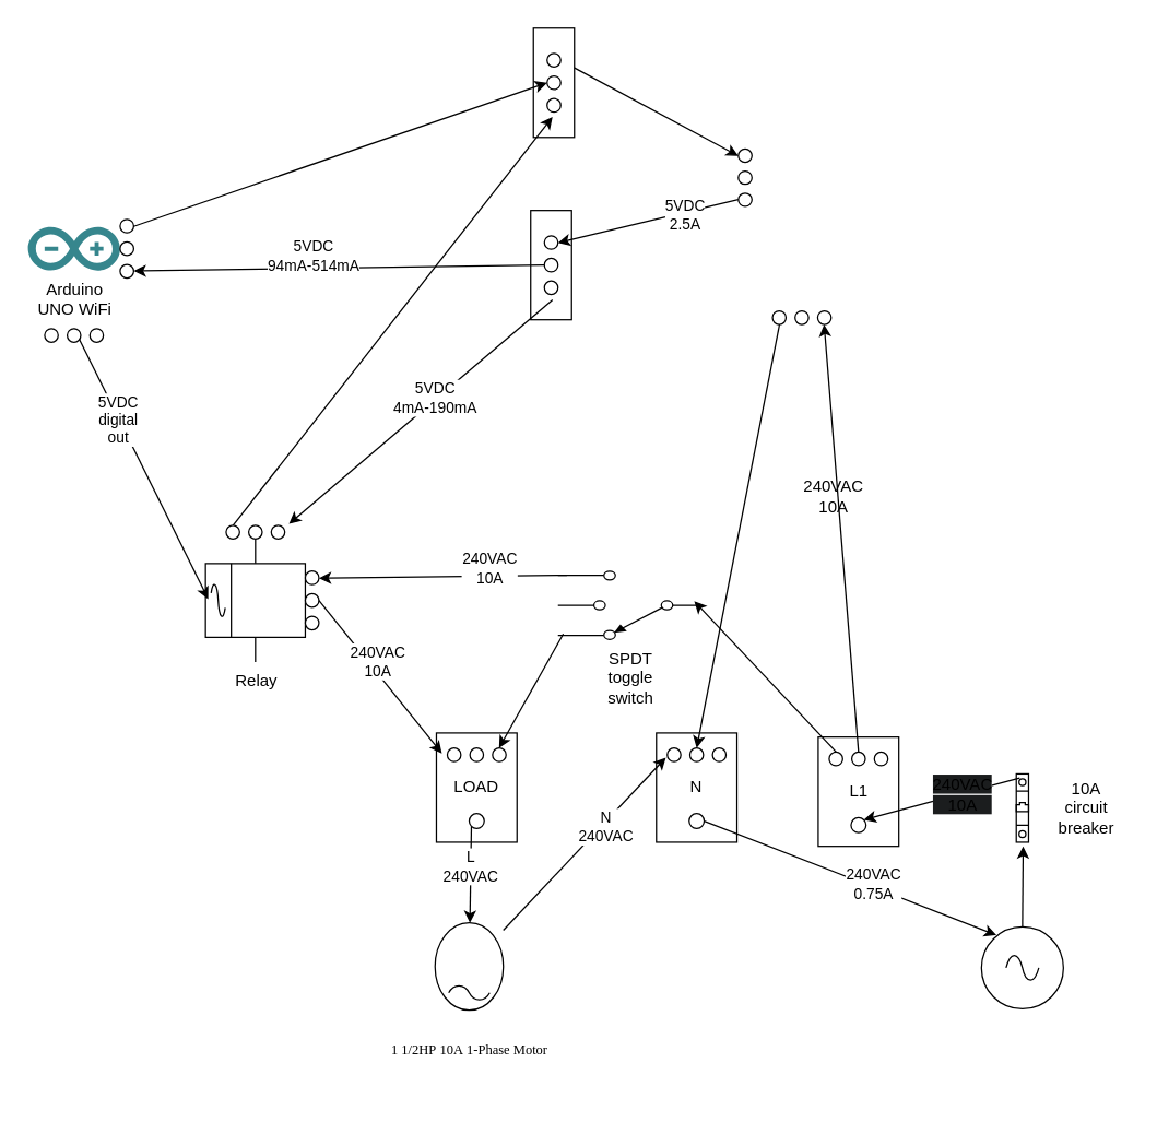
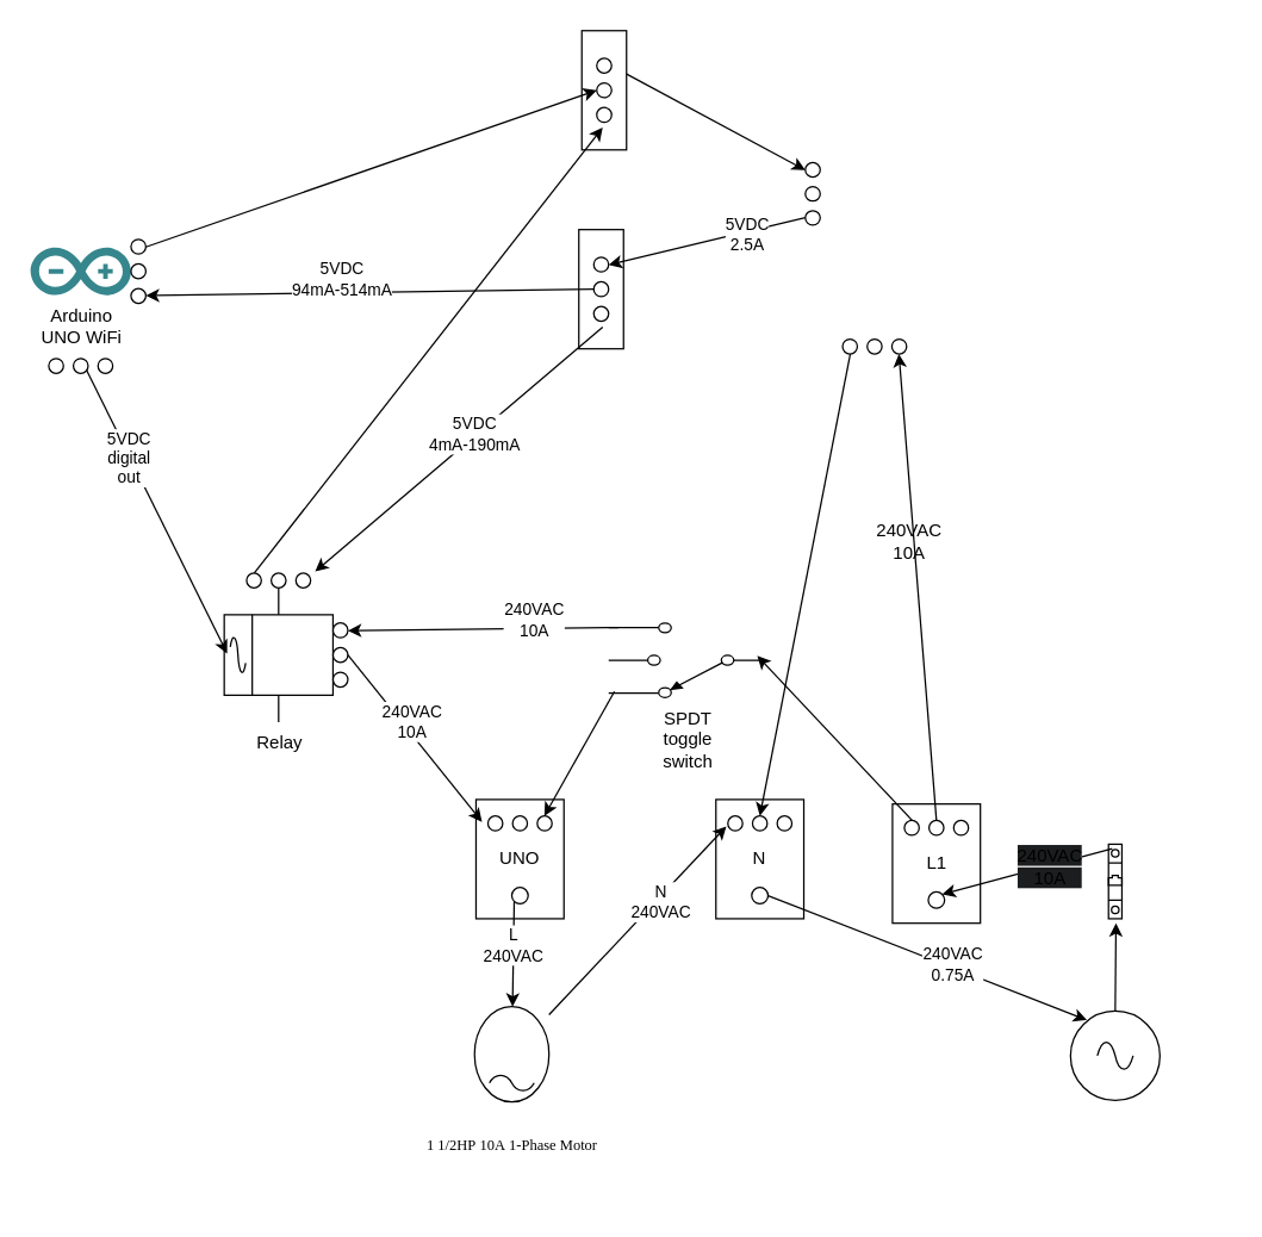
  <mxCell id="0" />
  <mxCell id="1" parent="0" />
  <mxCell id="2" value="SPDT&lt;div&gt;toggle&lt;/div&gt;&lt;div&gt;switch&lt;/div&gt;" style="pointerEvents=1;verticalLabelPosition=bottom;shadow=0;dashed=0;align=center;html=1;verticalAlign=top;shape=mxgraph.electrical.electro-mechanical.selectorSwitch3Position2;elSwitchState=1;direction=west;" parent="1" vertex="1"><mxGeometry x="408" y="417.5" width="105" height="50" as="geometry" /></mxCell>
  <mxCell id="3" value="Relay" style="pointerEvents=1;verticalLabelPosition=bottom;shadow=0;dashed=0;align=center;html=1;verticalAlign=top;shape=mxgraph.electrical.electro-mechanical.relay;" parent="1" vertex="1"><mxGeometry x="150" y="394" width="73" height="90" as="geometry" /></mxCell>
  <mxCell id="4" value="" style="pointerEvents=1;verticalLabelPosition=bottom;shadow=0;dashed=0;align=center;html=1;verticalAlign=top;shape=mxgraph.electrical.signal_sources.source;aspect=fixed;points=[[0,0.5,0,0,0],[0.5,0,0,0,0],[0.5,1,0,0,0],[0.86,0.16,0,0,0],[0.86,0.85,0,0,0],[1,0.5,0,0,0]];elSignalType=ac;" parent="1" vertex="1"><mxGeometry x="718" y="678" width="60" height="60" as="geometry" /></mxCell>
  <mxCell id="5" value="&lt;p&gt;&lt;font style=&quot;font-size: 10px;&quot; face=&quot;Verdana&quot;&gt;&lt;br&gt;&lt;/font&gt;&lt;/p&gt;&lt;p&gt;&lt;font style=&quot;font-size: 10px;&quot; face=&quot;Verdana&quot;&gt;1 1/2HP&amp;nbsp;&lt;/font&gt;&lt;span style=&quot;background-color: initial; font-family: Verdana; font-size: 10px;&quot;&gt;10A&amp;nbsp;&lt;/span&gt;&lt;span style=&quot;background-color: initial; font-family: Verdana; font-size: 10px;&quot;&gt;1-Phase Motor&lt;/span&gt;&lt;/p&gt;" style="dashed=0;outlineConnect=0;align=center;html=1;shape=mxgraph.pid.engines.electric_motor_(ac);fontSize=45;" parent="1" vertex="1"><mxGeometry x="318" y="675" width="50" height="64" as="geometry" /></mxCell>
  <mxCell id="6" value="Arduino&lt;div&gt;UNO WiFi&lt;/div&gt;" style="dashed=0;outlineConnect=0;html=1;align=center;labelPosition=center;verticalLabelPosition=bottom;verticalAlign=top;shape=mxgraph.weblogos.arduino;fillColor=#36868D;strokeColor=none" parent="1" vertex="1"><mxGeometry x="20" y="165.5" width="67.4" height="32" as="geometry" /></mxCell>
  <mxCell id="7" value="" style="verticalLabelPosition=bottom;shadow=0;dashed=0;align=center;html=1;verticalAlign=top;shape=mxgraph.electrical.transmission.terminal_3_phase;pointerEvents=1;direction=north;" parent="1" vertex="1"><mxGeometry x="223" y="417.5" width="10" height="43" as="geometry" /></mxCell>
  <mxCell id="8" style="rounded=0;orthogonalLoop=1;jettySize=auto;html=1;entryX=0.027;entryY=0.489;entryDx=0;entryDy=0;entryPerimeter=0;exitX=0.5;exitY=1;exitDx=0;exitDy=0;exitPerimeter=0;" parent="1" source="48" target="3" edge="1"><mxGeometry relative="1" as="geometry"><mxPoint x="80" y="318" as="sourcePoint" /></mxGeometry></mxCell>
  <mxCell id="9" value="5VDC&lt;div&gt;digital&lt;/div&gt;&lt;div&gt;out&lt;/div&gt;" style="edgeLabel;html=1;align=center;verticalAlign=middle;resizable=0;points=[];" parent="8" vertex="1" connectable="0"><mxGeometry x="-0.334" y="-1" relative="1" as="geometry"><mxPoint as="offset" /></mxGeometry></mxCell>
  <mxCell id="10" style="rounded=0;orthogonalLoop=1;jettySize=auto;html=1;entryX=0.88;entryY=1;entryDx=0;entryDy=0;entryPerimeter=0;exitX=0.938;exitY=0.94;exitDx=0;exitDy=0;exitPerimeter=0;" parent="1" source="2" target="7" edge="1"><mxGeometry relative="1" as="geometry"><mxPoint x="500" y="38" as="sourcePoint" /></mxGeometry></mxCell>
  <mxCell id="11" value="240VAC&lt;div&gt;10A&lt;/div&gt;" style="edgeLabel;html=1;align=center;verticalAlign=middle;resizable=0;points=[];" parent="10" vertex="1" connectable="0"><mxGeometry x="-0.192" y="-1" relative="1" as="geometry"><mxPoint x="16" y="-5" as="offset" /></mxGeometry></mxCell>
  <mxCell id="12" style="rounded=0;orthogonalLoop=1;jettySize=auto;html=1;entryX=0.12;entryY=1;entryDx=0;entryDy=0;entryPerimeter=0;exitX=0.88;exitY=1;exitDx=0;exitDy=0;exitPerimeter=0;" parent="1" source="19" target="61" edge="1"><mxGeometry relative="1" as="geometry"><mxPoint x="510" y="-12" as="sourcePoint" /><mxPoint x="612" y="49.5" as="targetPoint" /></mxGeometry></mxCell>
  <mxCell id="13" value="" style="verticalLabelPosition=bottom;shadow=0;dashed=0;align=center;html=1;verticalAlign=top;shape=mxgraph.electrical.transmission.terminal_3_phase;pointerEvents=1;direction=west;" parent="1" vertex="1"><mxGeometry x="165" y="384" width="43" height="10" as="geometry" /></mxCell>
  <mxCell id="14" value="" style="verticalLabelPosition=bottom;shadow=0;dashed=0;align=center;html=1;verticalAlign=top;shape=mxgraph.electrical.transmission.terminal_3_phase;pointerEvents=1;direction=south;" parent="1" vertex="1"><mxGeometry x="87.4" y="160" width="10" height="43" as="geometry" /></mxCell>
  <mxCell id="15" value="" style="group" parent="1" vertex="1" connectable="0"><mxGeometry x="388" y="153.5" width="30" height="80" as="geometry" /></mxCell>
  <mxCell id="16" value="" style="rounded=0;whiteSpace=wrap;html=1;direction=south;points=[[0,0,0,0,0],[0,0.25,0,0,0],[0,0.5,0,0,0],[0,0.75,0,0,0],[0,1,0,0,0],[0.25,0,0,0,0],[0.25,1,0,0,0],[0.5,0,0,0,0],[0.5,1,0,0,0],[0.75,0,0,0,0],[0.75,1,0,0,0],[1,0,0,0,0],[1,0.17,0,0,0],[1,0.25,0,0,0],[1,0.44,0,0,0],[1,0.5,0,0,0],[1,0.75,0,0,0],[1,0.83,0,0,0],[1,1,0,0,0]];" parent="15" vertex="1"><mxGeometry width="30" height="80" as="geometry" /></mxCell>
  <mxCell id="17" value="" style="group" parent="1" vertex="1" connectable="0"><mxGeometry x="390" y="20" width="30" height="80" as="geometry" /></mxCell>
  <mxCell id="18" value="" style="rounded=0;whiteSpace=wrap;html=1;direction=south;points=[[0,0,0,0,0],[0,0.25,0,0,0],[0,0.5,0,0,0],[0,0.75,0,0,0],[0,1,0,0,0],[0.25,0,0,0,0],[0.25,1,0,0,0],[0.5,0,0,0,0],[0.5,1,0,0,0],[0.75,0,0,0,0],[0.75,1,0,0,0],[1,0,0,0,0],[1,0.17,0,0,0],[1,0.25,0,0,0],[1,0.44,0,0,0],[1,0.5,0,0,0],[1,0.75,0,0,0],[1,0.83,0,0,0],[1,1,0,0,0]];" parent="17" vertex="1"><mxGeometry width="30" height="80" as="geometry" /></mxCell>
  <mxCell id="19" value="" style="verticalLabelPosition=bottom;shadow=0;dashed=0;align=center;html=1;verticalAlign=top;shape=mxgraph.electrical.transmission.terminal_3_phase;pointerEvents=1;direction=north;" parent="17" vertex="1"><mxGeometry x="10" y="18.5" width="10" height="43" as="geometry" /></mxCell>
  <mxCell id="20" value="" style="group" parent="1" vertex="1" connectable="0"><mxGeometry x="598.5" y="539" width="59" height="80" as="geometry" /></mxCell>
  <mxCell id="21" value="L1" style="rounded=0;whiteSpace=wrap;html=1;direction=north;points=[[0,0,0,0,0],[0,0.25,0,0,0],[0,0.5,0,0,0],[0,0.75,0,0,0],[0,1,0,0,0],[0.25,0,0,0,0],[0.25,1,0,0,0],[0.5,0,0,0,0],[0.5,1,0,0,0],[0.75,0,0,0,0],[0.75,1,0,0,0],[1,0,0,0,0],[1,0.17,0,0,0],[1,0.25,0,0,0],[1,0.44,0,0,0],[1,0.5,0,0,0],[1,0.75,0,0,0],[1,0.83,0,0,0],[1,1,0,0,0]];" parent="20" vertex="1"><mxGeometry width="59" height="80" as="geometry" /></mxCell>
  <mxCell id="22" value="" style="ellipse;whiteSpace=wrap;html=1;aspect=fixed;direction=north;" parent="20" vertex="1"><mxGeometry x="24" y="59" width="11" height="11" as="geometry" /></mxCell>
  <mxCell id="23" value="" style="verticalLabelPosition=bottom;shadow=0;dashed=0;align=center;html=1;verticalAlign=top;shape=mxgraph.electrical.transmission.terminal_3_phase;pointerEvents=1;direction=west;" parent="20" vertex="1"><mxGeometry x="8" y="11" width="43" height="10" as="geometry" /></mxCell>
  <mxCell id="24" value="" style="endArrow=classic;html=1;rounded=0;exitX=0.5;exitY=0;exitDx=0;exitDy=0;exitPerimeter=0;entryX=0.556;entryY=1.06;entryDx=0;entryDy=0;entryPerimeter=0;" parent="1" source="4" target="56" edge="1"><mxGeometry width="50" height="50" relative="1" as="geometry"><mxPoint x="400" y="18" as="sourcePoint" /><mxPoint x="870" y="498" as="targetPoint" /></mxGeometry></mxCell>
  <mxCell id="25" value="" style="endArrow=classic;html=1;rounded=0;exitX=0.88;exitY=1;exitDx=0;exitDy=0;exitPerimeter=0;entryX=0.05;entryY=0.56;entryDx=0;entryDy=0;entryPerimeter=0;" parent="1" source="23" target="2" edge="1"><mxGeometry width="50" height="50" relative="1" as="geometry"><mxPoint x="600" y="468" as="sourcePoint" /><mxPoint x="650" y="418" as="targetPoint" /></mxGeometry></mxCell>
  <mxCell id="26" value="" style="group" parent="1" vertex="1" connectable="0"><mxGeometry x="319" y="536" width="59" height="80" as="geometry" /></mxCell>
- <mxCell id="27" value="LOAD" style="rounded=0;whiteSpace=wrap;html=1;direction=north;points=[[0,0,0,0,0],[0,0.25,0,0,0],[0,0.5,0,0,0],[0,0.75,0,0,0],[0,1,0,0,0],[0.25,0,0,0,0],[0.25,1,0,0,0],[0.5,0,0,0,0],[0.5,1,0,0,0],[0.75,0,0,0,0],[0.75,1,0,0,0],[1,0,0,0,0],[1,0.17,0,0,0],[1,0.25,0,0,0],[1,0.44,0,0,0],[1,0.5,0,0,0],[1,0.75,0,0,0],[1,0.83,0,0,0],[1,1,0,0,0]];" parent="26" vertex="1"><mxGeometry width="59" height="80" as="geometry" /></mxCell>
+ <mxCell id="27" value="UNO" style="rounded=0;whiteSpace=wrap;html=1;direction=north;points=[[0,0,0,0,0],[0,0.25,0,0,0],[0,0.5,0,0,0],[0,0.75,0,0,0],[0,1,0,0,0],[0.25,0,0,0,0],[0.25,1,0,0,0],[0.5,0,0,0,0],[0.5,1,0,0,0],[0.75,0,0,0,0],[0.75,1,0,0,0],[1,0,0,0,0],[1,0.17,0,0,0],[1,0.25,0,0,0],[1,0.44,0,0,0],[1,0.5,0,0,0],[1,0.75,0,0,0],[1,0.83,0,0,0],[1,1,0,0,0]];" parent="26" vertex="1"><mxGeometry width="59" height="80" as="geometry" /></mxCell>
  <mxCell id="28" value="" style="ellipse;whiteSpace=wrap;html=1;aspect=fixed;direction=north;" parent="26" vertex="1"><mxGeometry x="24" y="59" width="11" height="11" as="geometry" /></mxCell>
  <mxCell id="29" value="" style="verticalLabelPosition=bottom;shadow=0;dashed=0;align=center;html=1;verticalAlign=top;shape=mxgraph.electrical.transmission.terminal_3_phase;pointerEvents=1;direction=west;" parent="26" vertex="1"><mxGeometry x="8" y="11" width="43" height="10" as="geometry" /></mxCell>
  <mxCell id="30" style="rounded=0;orthogonalLoop=1;jettySize=auto;html=1;entryX=1.093;entryY=0.6;entryDx=0;entryDy=0;entryPerimeter=0;exitX=0.5;exitY=1;exitDx=0;exitDy=0;exitPerimeter=0;" parent="1" source="7" target="29" edge="1"><mxGeometry relative="1" as="geometry"><mxPoint x="591.84" y="578" as="targetPoint" /><mxPoint x="566" y="308" as="sourcePoint" /></mxGeometry></mxCell>
  <mxCell id="31" value="240VAC&lt;div&gt;10A&lt;/div&gt;" style="edgeLabel;html=1;align=center;verticalAlign=middle;resizable=0;points=[];" parent="30" vertex="1" connectable="0"><mxGeometry x="-0.268" y="2" relative="1" as="geometry"><mxPoint x="8" y="4" as="offset" /></mxGeometry></mxCell>
  <mxCell id="32" value="" style="endArrow=classic;html=1;rounded=0;exitX=0.963;exitY=0.08;exitDx=0;exitDy=0;exitPerimeter=0;entryX=0.12;entryY=1;entryDx=0;entryDy=0;entryPerimeter=0;" parent="1" source="2" target="29" edge="1"><mxGeometry width="50" height="50" relative="1" as="geometry"><mxPoint x="690" y="458" as="sourcePoint" /><mxPoint x="600" y="283" as="targetPoint" /></mxGeometry></mxCell>
  <mxCell id="33" value="" style="endArrow=classic;html=1;rounded=0;exitX=0;exitY=0;exitDx=0;exitDy=0;" parent="1" source="28" target="5" edge="1"><mxGeometry width="50" height="50" relative="1" as="geometry"><mxPoint x="340" y="708" as="sourcePoint" /><mxPoint x="390" y="658" as="targetPoint" /></mxGeometry></mxCell>
  <mxCell id="34" value="L&lt;div&gt;240VAC&lt;/div&gt;" style="edgeLabel;html=1;align=center;verticalAlign=middle;resizable=0;points=[];" parent="33" vertex="1" connectable="0"><mxGeometry x="-0.166" relative="1" as="geometry"><mxPoint x="-1" as="offset" /></mxGeometry></mxCell>
  <mxCell id="35" value="" style="endArrow=classic;html=1;rounded=0;entryX=0.12;entryY=0;entryDx=0;entryDy=0;entryPerimeter=0;exitX=0.5;exitY=1;exitDx=0;exitDy=0;exitPerimeter=0;" parent="1" source="23" target="62" edge="1"><mxGeometry width="50" height="50" relative="1" as="geometry"><mxPoint x="900" y="428" as="sourcePoint" /><mxPoint x="690" y="528" as="targetPoint" /></mxGeometry></mxCell>
  <mxCell id="36" value="" style="group" parent="1" vertex="1" connectable="0"><mxGeometry x="480" y="536" width="59" height="80" as="geometry" /></mxCell>
  <mxCell id="37" value="N" style="rounded=0;whiteSpace=wrap;html=1;direction=north;points=[[0,0,0,0,0],[0,0.25,0,0,0],[0,0.5,0,0,0],[0,0.75,0,0,0],[0,1,0,0,0],[0.25,0,0,0,0],[0.25,1,0,0,0],[0.5,0,0,0,0],[0.5,1,0,0,0],[0.75,0,0,0,0],[0.75,1,0,0,0],[1,0,0,0,0],[1,0.17,0,0,0],[1,0.25,0,0,0],[1,0.44,0,0,0],[1,0.5,0,0,0],[1,0.75,0,0,0],[1,0.83,0,0,0],[1,1,0,0,0]];" parent="36" vertex="1"><mxGeometry width="59" height="80" as="geometry" /></mxCell>
  <mxCell id="38" value="" style="ellipse;whiteSpace=wrap;html=1;aspect=fixed;direction=north;" parent="36" vertex="1"><mxGeometry x="24" y="59" width="11" height="11" as="geometry" /></mxCell>
  <mxCell id="39" value="" style="verticalLabelPosition=bottom;shadow=0;dashed=0;align=center;html=1;verticalAlign=top;shape=mxgraph.electrical.transmission.terminal_3_phase;pointerEvents=1;direction=west;" parent="36" vertex="1"><mxGeometry x="8" y="11" width="43" height="10" as="geometry" /></mxCell>
  <mxCell id="40" value="240VAC&lt;div&gt;0.75A&lt;/div&gt;" style="rounded=0;orthogonalLoop=1;jettySize=auto;html=1;entryX=0.183;entryY=0.1;entryDx=0;entryDy=0;entryPerimeter=0;exitX=0.5;exitY=1;exitDx=0;exitDy=0;" parent="1" source="38" target="4" edge="1"><mxGeometry x="0.15" y="2" relative="1" as="geometry"><mxPoint x="340" y="318" as="targetPoint" /><mxPoint x="540" y="648" as="sourcePoint" /><mxPoint as="offset" /></mxGeometry></mxCell>
  <mxCell id="41" value="" style="verticalLabelPosition=bottom;shadow=0;dashed=0;align=center;html=1;verticalAlign=top;shape=mxgraph.electrical.transmission.terminal_3_phase;pointerEvents=1;direction=north;" parent="1" vertex="1"><mxGeometry x="398" y="172" width="10" height="43" as="geometry" /></mxCell>
  <mxCell id="42" style="edgeStyle=orthogonalEdgeStyle;rounded=0;orthogonalLoop=1;jettySize=auto;html=1;exitX=1;exitY=0.5;exitDx=0;exitDy=0;exitPerimeter=0;" parent="1" edge="1"><mxGeometry relative="1" as="geometry"><mxPoint x="403" y="232" as="sourcePoint" /><mxPoint x="403" y="232" as="targetPoint" /></mxGeometry></mxCell>
  <mxCell id="43" value="" style="endArrow=classic;html=1;rounded=0;entryX=0.88;entryY=1;entryDx=0;entryDy=0;entryPerimeter=0;exitX=0.88;exitY=1;exitDx=0;exitDy=0;exitPerimeter=0;" parent="1" source="61" target="41" edge="1"><mxGeometry width="50" height="50" relative="1" as="geometry"><mxPoint x="610" y="418" as="sourcePoint" /><mxPoint x="500" y="348" as="targetPoint" /></mxGeometry></mxCell>
  <mxCell id="44" value="5VDC&lt;div&gt;2.5A&lt;/div&gt;" style="edgeLabel;html=1;align=center;verticalAlign=middle;resizable=0;points=[];" parent="43" vertex="1" connectable="0"><mxGeometry x="-0.392" y="1" relative="1" as="geometry"><mxPoint as="offset" /></mxGeometry></mxCell>
  <mxCell id="45" style="rounded=0;orthogonalLoop=1;jettySize=auto;html=1;entryX=0.88;entryY=0;entryDx=0;entryDy=0;entryPerimeter=0;exitX=0.5;exitY=0;exitDx=0;exitDy=0;exitPerimeter=0;" parent="1" source="41" target="14" edge="1"><mxGeometry relative="1" as="geometry"><mxPoint x="331.5" y="339.34" as="sourcePoint" /></mxGeometry></mxCell>
  <mxCell id="46" value="5VDC&lt;div&gt;94mA-514mA&lt;/div&gt;" style="edgeLabel;html=1;align=center;verticalAlign=middle;resizable=0;points=[];" parent="45" vertex="1" connectable="0"><mxGeometry x="0.241" y="-2" relative="1" as="geometry"><mxPoint x="18" y="-8" as="offset" /></mxGeometry></mxCell>
  <mxCell id="47" value="" style="endArrow=classic;html=1;rounded=0;exitX=0.12;exitY=0;exitDx=0;exitDy=0;exitPerimeter=0;entryX=0.5;entryY=0;entryDx=0;entryDy=0;entryPerimeter=0;" parent="1" source="14" target="19" edge="1"><mxGeometry width="50" height="50" relative="1" as="geometry"><mxPoint x="90" y="598" as="sourcePoint" /><mxPoint x="140" y="548" as="targetPoint" /></mxGeometry></mxCell>
  <mxCell id="48" value="" style="verticalLabelPosition=bottom;shadow=0;dashed=0;align=center;html=1;verticalAlign=top;shape=mxgraph.electrical.transmission.terminal_3_phase;pointerEvents=1;direction=west;" parent="1" vertex="1"><mxGeometry x="32.2" y="240" width="43" height="10" as="geometry" /></mxCell>
  <mxCell id="49" value="" style="endArrow=classic;html=1;rounded=0;entryX=1.023;entryY=0.3;entryDx=0;entryDy=0;entryPerimeter=0;" parent="1" source="5" target="39" edge="1"><mxGeometry width="50" height="50" relative="1" as="geometry"><mxPoint x="320" y="728" as="sourcePoint" /><mxPoint x="370" y="678" as="targetPoint" /></mxGeometry></mxCell>
  <mxCell id="50" value="N&lt;div&gt;240VAC&lt;/div&gt;" style="edgeLabel;html=1;align=center;verticalAlign=middle;resizable=0;points=[];" parent="49" vertex="1" connectable="0"><mxGeometry x="0.226" y="-2" relative="1" as="geometry"><mxPoint as="offset" /></mxGeometry></mxCell>
  <mxCell id="51" value="" style="endArrow=classic;html=1;rounded=0;exitX=0.88;exitY=0;exitDx=0;exitDy=0;exitPerimeter=0;entryX=0.5;entryY=1;entryDx=0;entryDy=0;entryPerimeter=0;" parent="1" source="62" target="39" edge="1"><mxGeometry width="50" height="50" relative="1" as="geometry"><mxPoint x="630" y="278" as="sourcePoint" /><mxPoint x="680" y="228" as="targetPoint" /></mxGeometry></mxCell>
  <mxCell id="52" value="" style="endArrow=classic;html=1;rounded=0;entryX=-0.07;entryY=1.1;entryDx=0;entryDy=0;entryPerimeter=0;exitX=-0.093;exitY=0.6;exitDx=0;exitDy=0;exitPerimeter=0;" parent="1" source="41" target="13" edge="1"><mxGeometry width="50" height="50" relative="1" as="geometry"><mxPoint x="420" y="248" as="sourcePoint" /><mxPoint x="330" y="318" as="targetPoint" /></mxGeometry></mxCell>
  <mxCell id="53" value="5VDC&lt;div&gt;4mA-190mA&lt;/div&gt;" style="edgeLabel;html=1;align=center;verticalAlign=middle;resizable=0;points=[];" parent="52" vertex="1" connectable="0"><mxGeometry x="-0.113" y="-2" relative="1" as="geometry"><mxPoint as="offset" /></mxGeometry></mxCell>
  <mxCell id="54" value="" style="endArrow=classic;html=1;rounded=0;exitX=0.88;exitY=1;exitDx=0;exitDy=0;exitPerimeter=0;entryX=-0.081;entryY=0.4;entryDx=0;entryDy=0;entryPerimeter=0;" parent="1" source="13" target="19" edge="1"><mxGeometry width="50" height="50" relative="1" as="geometry"><mxPoint x="180" y="368" as="sourcePoint" /><mxPoint x="230" y="318" as="targetPoint" /></mxGeometry></mxCell>
  <mxCell id="55" value="240VAC&lt;div&gt;10A&lt;/div&gt;" style="text;html=1;align=center;verticalAlign=middle;whiteSpace=wrap;rounded=0;" parent="1" vertex="1"><mxGeometry x="580" y="348" width="60" height="30" as="geometry" /></mxCell>
  <mxCell id="56" value="" style="verticalLabelPosition=bottom;dashed=0;shadow=0;html=1;align=center;verticalAlign=top;shape=mxgraph.cabinets.cb_1p;" parent="1" vertex="1"><mxGeometry x="743.5" y="566" width="9" height="50" as="geometry" /></mxCell>
  <mxCell id="57" value="" style="endArrow=classic;html=1;rounded=0;exitX=0.278;exitY=0.06;exitDx=0;exitDy=0;exitPerimeter=0;entryX=1;entryY=1;entryDx=0;entryDy=0;" parent="1" source="56" target="22" edge="1"><mxGeometry width="50" height="50" relative="1" as="geometry"><mxPoint x="860" y="518" as="sourcePoint" /><mxPoint x="620" y="600" as="targetPoint" /></mxGeometry></mxCell>
  <mxCell id="58" value="&lt;span style=&quot;font-size: 12px; text-wrap: wrap; background-color: rgb(27, 29, 30);&quot;&gt;240VAC&lt;/span&gt;&lt;div style=&quot;font-size: 12px; text-wrap: wrap; background-color: rgb(27, 29, 30);&quot;&gt;10A&lt;/div&gt;" style="edgeLabel;html=1;align=center;verticalAlign=middle;resizable=0;points=[];" parent="57" vertex="1" connectable="0"><mxGeometry x="-0.255" relative="1" as="geometry"><mxPoint as="offset" /></mxGeometry></mxCell>
- <mxCell id="59" value="&lt;div&gt;10A&lt;/div&gt;&lt;div&gt;circuit&lt;/div&gt;&lt;div&gt;breaker&lt;/div&gt;" style="text;html=1;align=center;verticalAlign=middle;whiteSpace=wrap;rounded=0;" parent="1" vertex="1"><mxGeometry x="765" y="576" width="60" height="30" as="geometry" /></mxCell>
  <mxCell id="60" value="" style="group" parent="1" vertex="1" connectable="0"><mxGeometry x="540" y="98" width="74" height="139" as="geometry" /></mxCell>
  <mxCell id="61" value="" style="verticalLabelPosition=bottom;shadow=0;dashed=0;align=center;html=1;verticalAlign=top;shape=mxgraph.electrical.transmission.terminal_3_phase;pointerEvents=1;direction=south;" parent="60" vertex="1"><mxGeometry y="10.5" width="10" height="42" as="geometry" /></mxCell>
  <mxCell id="62" value="" style="verticalLabelPosition=bottom;shadow=0;dashed=0;align=center;html=1;verticalAlign=top;shape=mxgraph.electrical.transmission.terminal_3_phase;pointerEvents=1;direction=west;" parent="60" vertex="1"><mxGeometry x="25" y="129" width="43" height="10" as="geometry" /></mxCell>
